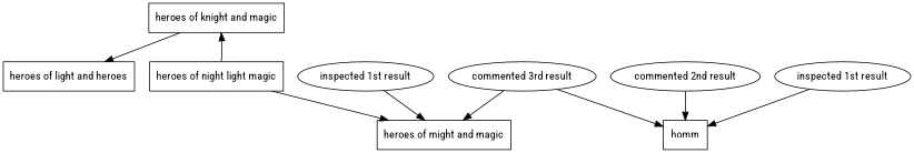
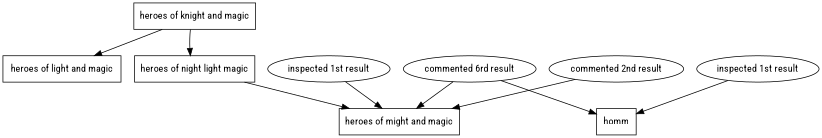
  digraph {
    fontname="Roboto Condensed"
    node [fontname="Roboto Condensed" shape=box]
    edge [fontname="Roboto Condensed"]
    n1 [label="heroes of knight and magic"]
-   n2 [label="heroes of light and heroes"]
+   n2 [label="heroes of light and magic"]
    n3 [label="heroes of night light magic"]
    n4 [label="heroes of might and magic"]
    n5 [label=homm]
    n6 [label="inspected 1st result" shape=""]
-   n7 [label="commented 3rd result" shape=""]
+   n7 [label="commented 6rd result" shape=""]
    n8 [label="inspected 1st result" shape=""]
    n9 [label="commented 2nd result" shape=""]
    n1 -> n2
-   n3 -> n1
+   n1 -> n3
    n3 -> n4
    n6 -> n4
    n7 -> n4
    n7 -> n5
    n8 -> n5
-   n9 -> n5
+   n9 -> n4
  }
